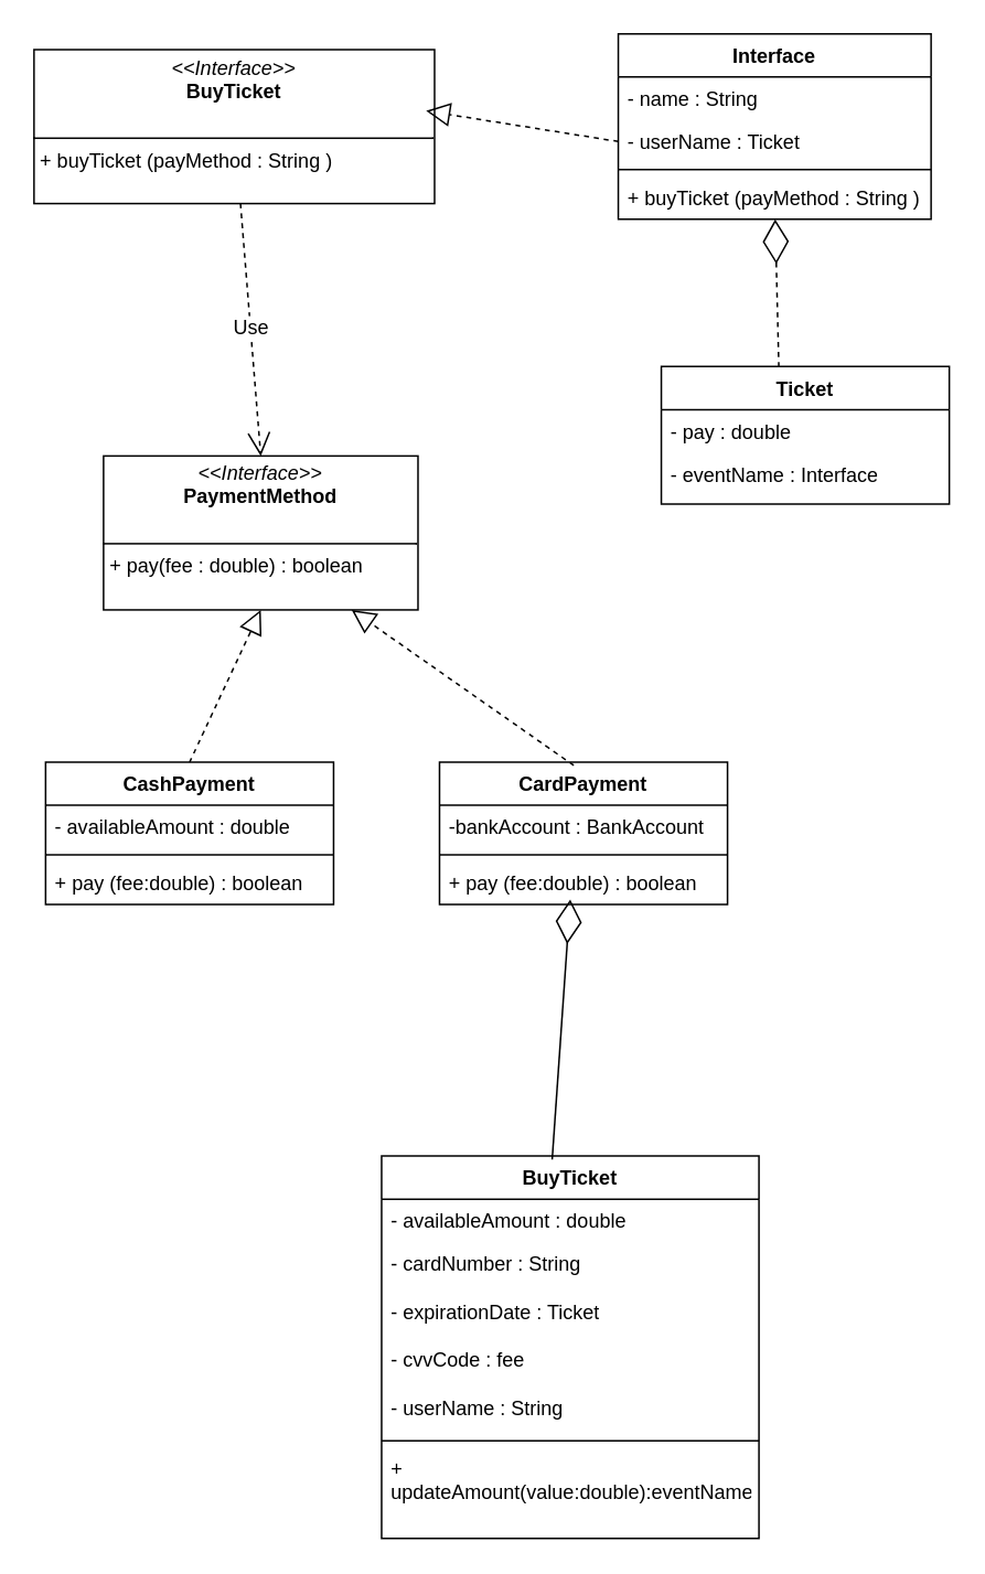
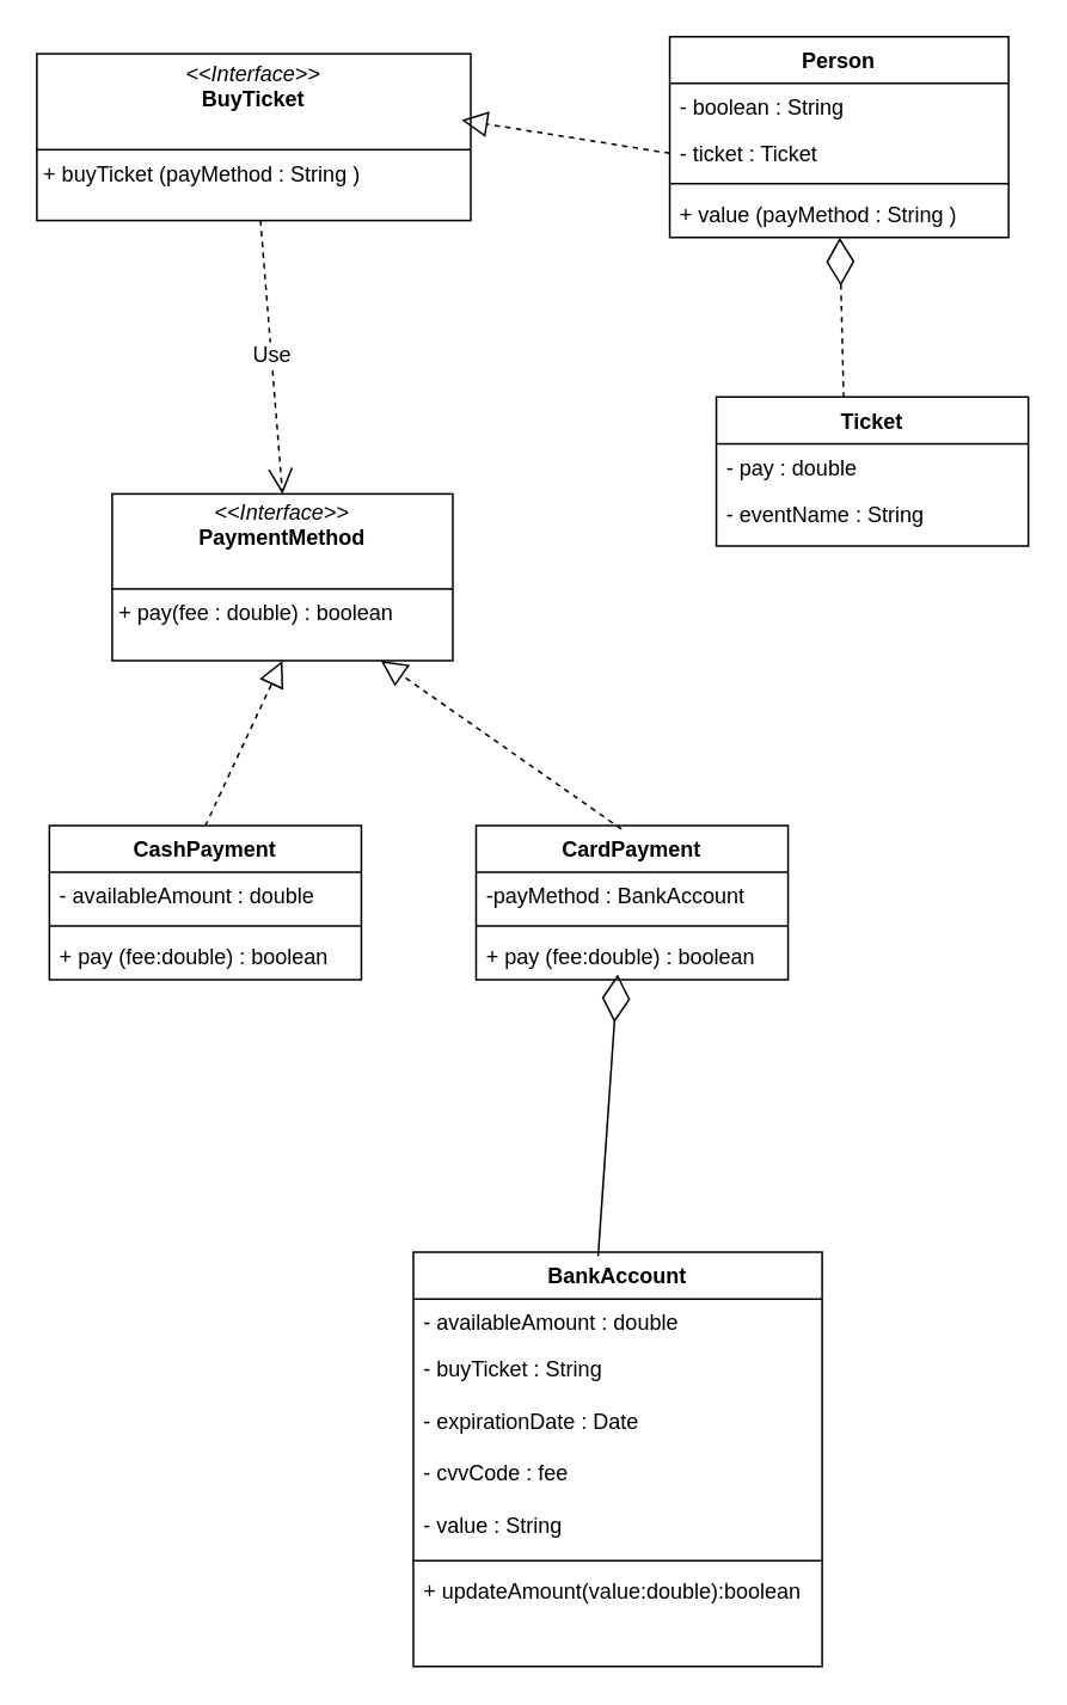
  <mxCell id="0" />
  <mxCell id="1" parent="0" />
  <mxCell id="2" value="CashPayment" style="swimlane;fontStyle=1;align=center;verticalAlign=top;childLayout=stackLayout;horizontal=1;startSize=26;horizontalStack=0;resizeParent=1;resizeParentMax=0;resizeLast=0;collapsible=1;marginBottom=0;whiteSpace=wrap;html=1;" parent="1" vertex="1"><mxGeometry x="27" y="460" width="174" height="86" as="geometry" /></mxCell>
  <mxCell id="3" value="- availableAmount : double" style="text;strokeColor=none;fillColor=none;align=left;verticalAlign=top;spacingLeft=4;spacingRight=4;overflow=hidden;rotatable=0;points=[[0,0.5],[1,0.5]];portConstraint=eastwest;whiteSpace=wrap;html=1;" parent="2" vertex="1"><mxGeometry y="26" width="174" height="26" as="geometry" /></mxCell>
  <mxCell id="4" value="" style="line;strokeWidth=1;fillColor=none;align=left;verticalAlign=middle;spacingTop=-1;spacingLeft=3;spacingRight=3;rotatable=0;labelPosition=right;points=[];portConstraint=eastwest;strokeColor=inherit;" parent="2" vertex="1"><mxGeometry y="52" width="174" height="8" as="geometry" /></mxCell>
  <mxCell id="5" value="+ pay (fee:double) : boolean" style="text;strokeColor=none;fillColor=none;align=left;verticalAlign=top;spacingLeft=4;spacingRight=4;overflow=hidden;rotatable=0;points=[[0,0.5],[1,0.5]];portConstraint=eastwest;whiteSpace=wrap;html=1;" parent="2" vertex="1"><mxGeometry y="60" width="174" height="26" as="geometry" /></mxCell>
  <mxCell id="6" value="&lt;p style=&quot;margin:0px;margin-top:4px;text-align:center;&quot;&gt;&lt;i&gt;&amp;lt;&amp;lt;Interface&amp;gt;&amp;gt;&lt;/i&gt;&lt;br&gt;&lt;b&gt;PaymentMethod&lt;/b&gt;&lt;/p&gt;&lt;br&gt;&lt;hr size=&quot;1&quot; style=&quot;border-style:solid;&quot;&gt;&lt;p style=&quot;margin:0px;margin-left:4px;&quot;&gt;+ pay(fee : double) : boolean&lt;/p&gt;" style="verticalAlign=top;align=left;overflow=fill;html=1;whiteSpace=wrap;" parent="1" vertex="1"><mxGeometry x="62" y="275" width="190" height="93" as="geometry" /></mxCell>
  <mxCell id="7" value="CardPayment" style="swimlane;fontStyle=1;align=center;verticalAlign=top;childLayout=stackLayout;horizontal=1;startSize=26;horizontalStack=0;resizeParent=1;resizeParentMax=0;resizeLast=0;collapsible=1;marginBottom=0;whiteSpace=wrap;html=1;" parent="1" vertex="1"><mxGeometry x="265" y="460" width="174" height="86" as="geometry" /></mxCell>
- <mxCell id="8" value="-bankAccount : BankAccount" style="text;strokeColor=none;fillColor=none;align=left;verticalAlign=top;spacingLeft=4;spacingRight=4;overflow=hidden;rotatable=0;points=[[0,0.5],[1,0.5]];portConstraint=eastwest;whiteSpace=wrap;html=1;" parent="7" vertex="1"><mxGeometry y="26" width="174" height="26" as="geometry" /></mxCell>
+ <mxCell id="8" value="-payMethod : BankAccount" style="text;strokeColor=none;fillColor=none;align=left;verticalAlign=top;spacingLeft=4;spacingRight=4;overflow=hidden;rotatable=0;points=[[0,0.5],[1,0.5]];portConstraint=eastwest;whiteSpace=wrap;html=1;" parent="7" vertex="1"><mxGeometry y="26" width="174" height="26" as="geometry" /></mxCell>
  <mxCell id="9" value="" style="line;strokeWidth=1;fillColor=none;align=left;verticalAlign=middle;spacingTop=-1;spacingLeft=3;spacingRight=3;rotatable=0;labelPosition=right;points=[];portConstraint=eastwest;strokeColor=inherit;" parent="7" vertex="1"><mxGeometry y="52" width="174" height="8" as="geometry" /></mxCell>
  <mxCell id="10" value="+ pay (fee:double) : boolean" style="text;strokeColor=none;fillColor=none;align=left;verticalAlign=top;spacingLeft=4;spacingRight=4;overflow=hidden;rotatable=0;points=[[0,0.5],[1,0.5]];portConstraint=eastwest;whiteSpace=wrap;html=1;" parent="7" vertex="1"><mxGeometry y="60" width="174" height="26" as="geometry" /></mxCell>
- <mxCell id="11" value="BuyTicket" style="swimlane;fontStyle=1;align=center;verticalAlign=top;childLayout=stackLayout;horizontal=1;startSize=26;horizontalStack=0;resizeParent=1;resizeParentMax=0;resizeLast=0;collapsible=1;marginBottom=0;whiteSpace=wrap;html=1;" parent="1" vertex="1"><mxGeometry x="230" y="698" width="228" height="231" as="geometry" /></mxCell>
+ <mxCell id="11" value="BankAccount" style="swimlane;fontStyle=1;align=center;verticalAlign=top;childLayout=stackLayout;horizontal=1;startSize=26;horizontalStack=0;resizeParent=1;resizeParentMax=0;resizeLast=0;collapsible=1;marginBottom=0;whiteSpace=wrap;html=1;" parent="1" vertex="1"><mxGeometry x="230" y="698" width="228" height="231" as="geometry" /></mxCell>
  <mxCell id="12" value="&lt;div&gt;- availableAmount : double&lt;/div&gt;&lt;div&gt;&lt;br&gt;&lt;/div&gt;" style="text;strokeColor=none;fillColor=none;align=left;verticalAlign=top;spacingLeft=4;spacingRight=4;overflow=hidden;rotatable=0;points=[[0,0.5],[1,0.5]];portConstraint=eastwest;whiteSpace=wrap;html=1;" parent="11" vertex="1"><mxGeometry y="26" width="228" height="26" as="geometry" /></mxCell>
- <mxCell id="13" value="&lt;div&gt;- cardNumber : String&lt;/div&gt;" style="text;strokeColor=none;fillColor=none;align=left;verticalAlign=top;spacingLeft=4;spacingRight=4;overflow=hidden;rotatable=0;points=[[0,0.5],[1,0.5]];portConstraint=eastwest;whiteSpace=wrap;html=1;" parent="11" vertex="1"><mxGeometry y="52" width="228" height="29" as="geometry" /></mxCell>
- <mxCell id="14" value="&lt;div&gt;- expirationDate : Ticket&lt;/div&gt;" style="text;strokeColor=none;fillColor=none;align=left;verticalAlign=top;spacingLeft=4;spacingRight=4;overflow=hidden;rotatable=0;points=[[0,0.5],[1,0.5]];portConstraint=eastwest;whiteSpace=wrap;html=1;" parent="11" vertex="1"><mxGeometry y="81" width="228" height="29" as="geometry" /></mxCell>
+ <mxCell id="13" value="&lt;div&gt;- buyTicket : String&lt;/div&gt;" style="text;strokeColor=none;fillColor=none;align=left;verticalAlign=top;spacingLeft=4;spacingRight=4;overflow=hidden;rotatable=0;points=[[0,0.5],[1,0.5]];portConstraint=eastwest;whiteSpace=wrap;html=1;" parent="11" vertex="1"><mxGeometry y="52" width="228" height="29" as="geometry" /></mxCell>
+ <mxCell id="14" value="&lt;div&gt;- expirationDate : Date&lt;/div&gt;" style="text;strokeColor=none;fillColor=none;align=left;verticalAlign=top;spacingLeft=4;spacingRight=4;overflow=hidden;rotatable=0;points=[[0,0.5],[1,0.5]];portConstraint=eastwest;whiteSpace=wrap;html=1;" parent="11" vertex="1"><mxGeometry y="81" width="228" height="29" as="geometry" /></mxCell>
  <mxCell id="15" value="&lt;div&gt;- cvvCode : fee&lt;/div&gt;" style="text;strokeColor=none;fillColor=none;align=left;verticalAlign=top;spacingLeft=4;spacingRight=4;overflow=hidden;rotatable=0;points=[[0,0.5],[1,0.5]];portConstraint=eastwest;whiteSpace=wrap;html=1;" parent="11" vertex="1"><mxGeometry y="110" width="228" height="29" as="geometry" /></mxCell>
- <mxCell id="16" value="- userName : String" style="text;strokeColor=none;fillColor=none;align=left;verticalAlign=top;spacingLeft=4;spacingRight=4;overflow=hidden;rotatable=0;points=[[0,0.5],[1,0.5]];portConstraint=eastwest;whiteSpace=wrap;html=1;" parent="11" vertex="1"><mxGeometry y="139" width="228" height="29" as="geometry" /></mxCell>
+ <mxCell id="16" value="- value : String" style="text;strokeColor=none;fillColor=none;align=left;verticalAlign=top;spacingLeft=4;spacingRight=4;overflow=hidden;rotatable=0;points=[[0,0.5],[1,0.5]];portConstraint=eastwest;whiteSpace=wrap;html=1;" parent="11" vertex="1"><mxGeometry y="139" width="228" height="29" as="geometry" /></mxCell>
  <mxCell id="17" value="" style="line;strokeWidth=1;fillColor=none;align=left;verticalAlign=middle;spacingTop=-1;spacingLeft=3;spacingRight=3;rotatable=0;labelPosition=right;points=[];portConstraint=eastwest;strokeColor=inherit;" parent="11" vertex="1"><mxGeometry y="168" width="228" height="8" as="geometry" /></mxCell>
- <mxCell id="18" value="+ updateAmount(value:double):eventName" style="text;strokeColor=none;fillColor=none;align=left;verticalAlign=top;spacingLeft=4;spacingRight=4;overflow=hidden;rotatable=0;points=[[0,0.5],[1,0.5]];portConstraint=eastwest;whiteSpace=wrap;html=1;" parent="11" vertex="1"><mxGeometry y="176" width="228" height="55" as="geometry" /></mxCell>
+ <mxCell id="18" value="+ updateAmount(value:double):boolean" style="text;strokeColor=none;fillColor=none;align=left;verticalAlign=top;spacingLeft=4;spacingRight=4;overflow=hidden;rotatable=0;points=[[0,0.5],[1,0.5]];portConstraint=eastwest;whiteSpace=wrap;html=1;" parent="11" vertex="1"><mxGeometry y="176" width="228" height="55" as="geometry" /></mxCell>
  <mxCell id="19" value="Ticket" style="swimlane;fontStyle=1;align=center;verticalAlign=top;childLayout=stackLayout;horizontal=1;startSize=26;horizontalStack=0;resizeParent=1;resizeParentMax=0;resizeLast=0;collapsible=1;marginBottom=0;whiteSpace=wrap;html=1;" parent="1" vertex="1"><mxGeometry x="399" y="221" width="174" height="83" as="geometry" /></mxCell>
  <mxCell id="20" value="- pay : double" style="text;strokeColor=none;fillColor=none;align=left;verticalAlign=top;spacingLeft=4;spacingRight=4;overflow=hidden;rotatable=0;points=[[0,0.5],[1,0.5]];portConstraint=eastwest;whiteSpace=wrap;html=1;" parent="19" vertex="1"><mxGeometry y="26" width="174" height="26" as="geometry" /></mxCell>
- <mxCell id="21" value="- eventName : Interface" style="text;strokeColor=none;fillColor=none;align=left;verticalAlign=top;spacingLeft=4;spacingRight=4;overflow=hidden;rotatable=0;points=[[0,0.5],[1,0.5]];portConstraint=eastwest;whiteSpace=wrap;html=1;" parent="19" vertex="1"><mxGeometry y="52" width="174" height="31" as="geometry" /></mxCell>
- <mxCell id="22" value="Interface" style="swimlane;fontStyle=1;align=center;verticalAlign=top;childLayout=stackLayout;horizontal=1;startSize=26;horizontalStack=0;resizeParent=1;resizeParentMax=0;resizeLast=0;collapsible=1;marginBottom=0;whiteSpace=wrap;html=1;" parent="1" vertex="1"><mxGeometry x="373" y="20" width="189" height="112" as="geometry" /></mxCell>
- <mxCell id="23" value="- name : String" style="text;strokeColor=none;fillColor=none;align=left;verticalAlign=top;spacingLeft=4;spacingRight=4;overflow=hidden;rotatable=0;points=[[0,0.5],[1,0.5]];portConstraint=eastwest;whiteSpace=wrap;html=1;" parent="22" vertex="1"><mxGeometry y="26" width="189" height="26" as="geometry" /></mxCell>
- <mxCell id="24" value="- userName : Ticket" style="text;strokeColor=none;fillColor=none;align=left;verticalAlign=top;spacingLeft=4;spacingRight=4;overflow=hidden;rotatable=0;points=[[0,0.5],[1,0.5]];portConstraint=eastwest;whiteSpace=wrap;html=1;" parent="22" vertex="1"><mxGeometry y="52" width="189" height="26" as="geometry" /></mxCell>
+ <mxCell id="21" value="- eventName : String" style="text;strokeColor=none;fillColor=none;align=left;verticalAlign=top;spacingLeft=4;spacingRight=4;overflow=hidden;rotatable=0;points=[[0,0.5],[1,0.5]];portConstraint=eastwest;whiteSpace=wrap;html=1;" parent="19" vertex="1"><mxGeometry y="52" width="174" height="31" as="geometry" /></mxCell>
+ <mxCell id="22" value="Person" style="swimlane;fontStyle=1;align=center;verticalAlign=top;childLayout=stackLayout;horizontal=1;startSize=26;horizontalStack=0;resizeParent=1;resizeParentMax=0;resizeLast=0;collapsible=1;marginBottom=0;whiteSpace=wrap;html=1;" parent="1" vertex="1"><mxGeometry x="373" y="20" width="189" height="112" as="geometry" /></mxCell>
+ <mxCell id="23" value="- boolean : String" style="text;strokeColor=none;fillColor=none;align=left;verticalAlign=top;spacingLeft=4;spacingRight=4;overflow=hidden;rotatable=0;points=[[0,0.5],[1,0.5]];portConstraint=eastwest;whiteSpace=wrap;html=1;" parent="22" vertex="1"><mxGeometry y="26" width="189" height="26" as="geometry" /></mxCell>
+ <mxCell id="24" value="- ticket : Ticket" style="text;strokeColor=none;fillColor=none;align=left;verticalAlign=top;spacingLeft=4;spacingRight=4;overflow=hidden;rotatable=0;points=[[0,0.5],[1,0.5]];portConstraint=eastwest;whiteSpace=wrap;html=1;" parent="22" vertex="1"><mxGeometry y="52" width="189" height="26" as="geometry" /></mxCell>
  <mxCell id="25" value="" style="line;strokeWidth=1;fillColor=none;align=left;verticalAlign=middle;spacingTop=-1;spacingLeft=3;spacingRight=3;rotatable=0;labelPosition=right;points=[];portConstraint=eastwest;strokeColor=inherit;" parent="22" vertex="1"><mxGeometry y="78" width="189" height="8" as="geometry" /></mxCell>
- <mxCell id="26" value="+ buyTicket (payMethod : String )" style="text;strokeColor=none;fillColor=none;align=left;verticalAlign=top;spacingLeft=4;spacingRight=4;overflow=hidden;rotatable=0;points=[[0,0.5],[1,0.5]];portConstraint=eastwest;whiteSpace=wrap;html=1;" parent="22" vertex="1"><mxGeometry y="86" width="189" height="26" as="geometry" /></mxCell>
+ <mxCell id="26" value="+ value (payMethod : String )" style="text;strokeColor=none;fillColor=none;align=left;verticalAlign=top;spacingLeft=4;spacingRight=4;overflow=hidden;rotatable=0;points=[[0,0.5],[1,0.5]];portConstraint=eastwest;whiteSpace=wrap;html=1;" parent="22" vertex="1"><mxGeometry y="86" width="189" height="26" as="geometry" /></mxCell>
  <mxCell id="27" value="" style="endArrow=block;dashed=1;endFill=0;endSize=12;html=1;rounded=0;fontSize=12;curved=1;entryX=0.5;entryY=1;entryDx=0;entryDy=0;exitX=0.5;exitY=0;exitDx=0;exitDy=0;" parent="1" source="2" target="6" edge="1"><mxGeometry width="160" relative="1" as="geometry"><mxPoint x="70" y="430" as="sourcePoint" /><mxPoint x="230" y="430" as="targetPoint" /></mxGeometry></mxCell>
  <mxCell id="28" value="" style="endArrow=block;dashed=1;endFill=0;endSize=12;html=1;rounded=0;fontSize=12;curved=1;entryX=0.789;entryY=1;entryDx=0;entryDy=0;entryPerimeter=0;exitX=0.466;exitY=0.023;exitDx=0;exitDy=0;exitPerimeter=0;" parent="1" target="6" edge="1" source="7"><mxGeometry width="160" relative="1" as="geometry"><mxPoint x="333" y="455" as="sourcePoint" /><mxPoint x="243" y="399" as="targetPoint" /></mxGeometry></mxCell>
  <mxCell id="29" style="edgeStyle=none;curved=1;rounded=0;orthogonalLoop=1;jettySize=auto;html=1;entryX=0.5;entryY=0;entryDx=0;entryDy=0;fontSize=12;startSize=8;endSize=8;" parent="1" source="7" target="7" edge="1"><mxGeometry relative="1" as="geometry" /></mxCell>
  <mxCell id="30" value="" style="endArrow=diamondThin;endFill=0;endSize=24;html=1;rounded=0;fontSize=12;curved=1;entryX=0.454;entryY=0.885;entryDx=0;entryDy=0;entryPerimeter=0;exitX=0.452;exitY=0.009;exitDx=0;exitDy=0;exitPerimeter=0;" parent="1" source="11" target="10" edge="1"><mxGeometry width="160" relative="1" as="geometry"><mxPoint x="330" y="691" as="sourcePoint" /><mxPoint x="324" y="637" as="targetPoint" /></mxGeometry></mxCell>
  <mxCell id="31" value="" style="endArrow=diamondThin;endFill=0;endSize=24;html=1;rounded=0;fontSize=12;curved=1;exitX=0.408;exitY=0;exitDx=0;exitDy=0;exitPerimeter=0;dashed=1;" parent="1" source="19" target="26" edge="1"><mxGeometry width="160" relative="1" as="geometry"><mxPoint x="441" y="229" as="sourcePoint" /><mxPoint x="438" y="72" as="targetPoint" /></mxGeometry></mxCell>
  <mxCell id="32" value="&lt;p style=&quot;margin:0px;margin-top:4px;text-align:center;&quot;&gt;&lt;i&gt;&amp;lt;&amp;lt;Interface&amp;gt;&amp;gt;&lt;/i&gt;&lt;br&gt;&lt;b&gt;BuyTicket&lt;/b&gt;&lt;/p&gt;&lt;br&gt;&lt;hr size=&quot;1&quot; style=&quot;border-style:solid;&quot;&gt;&lt;p style=&quot;margin:0px;margin-left:4px;&quot;&gt;+ buyTicket (payMethod : String )&lt;/p&gt;" style="verticalAlign=top;align=left;overflow=fill;html=1;whiteSpace=wrap;" parent="1" vertex="1"><mxGeometry x="20" y="29.5" width="242" height="93" as="geometry" /></mxCell>
  <mxCell id="33" value="" style="endArrow=block;dashed=1;endFill=0;endSize=12;html=1;rounded=0;fontSize=12;curved=1;entryX=0.979;entryY=0.398;entryDx=0;entryDy=0;exitX=0;exitY=0.5;exitDx=0;exitDy=0;entryPerimeter=0;" parent="1" source="24" target="32" edge="1"><mxGeometry width="160" relative="1" as="geometry"><mxPoint x="373" y="245" as="sourcePoint" /><mxPoint x="290" y="165" as="targetPoint" /></mxGeometry></mxCell>
  <mxCell id="34" style="edgeStyle=none;curved=1;rounded=0;orthogonalLoop=1;jettySize=auto;html=1;entryX=0;entryY=0.339;entryDx=0;entryDy=0;entryPerimeter=0;fontSize=12;startSize=8;endSize=8;" edge="1" parent="1" source="32" target="32"><mxGeometry relative="1" as="geometry" /></mxCell>
  <mxCell id="35" value="Use" style="endArrow=open;endSize=12;dashed=1;html=1;rounded=0;fontSize=12;curved=1;entryX=0.5;entryY=0;entryDx=0;entryDy=0;" edge="1" parent="1" source="32" target="6"><mxGeometry width="160" relative="1" as="geometry"><mxPoint x="141" y="125" as="sourcePoint" /><mxPoint x="301" y="168" as="targetPoint" /></mxGeometry></mxCell>
